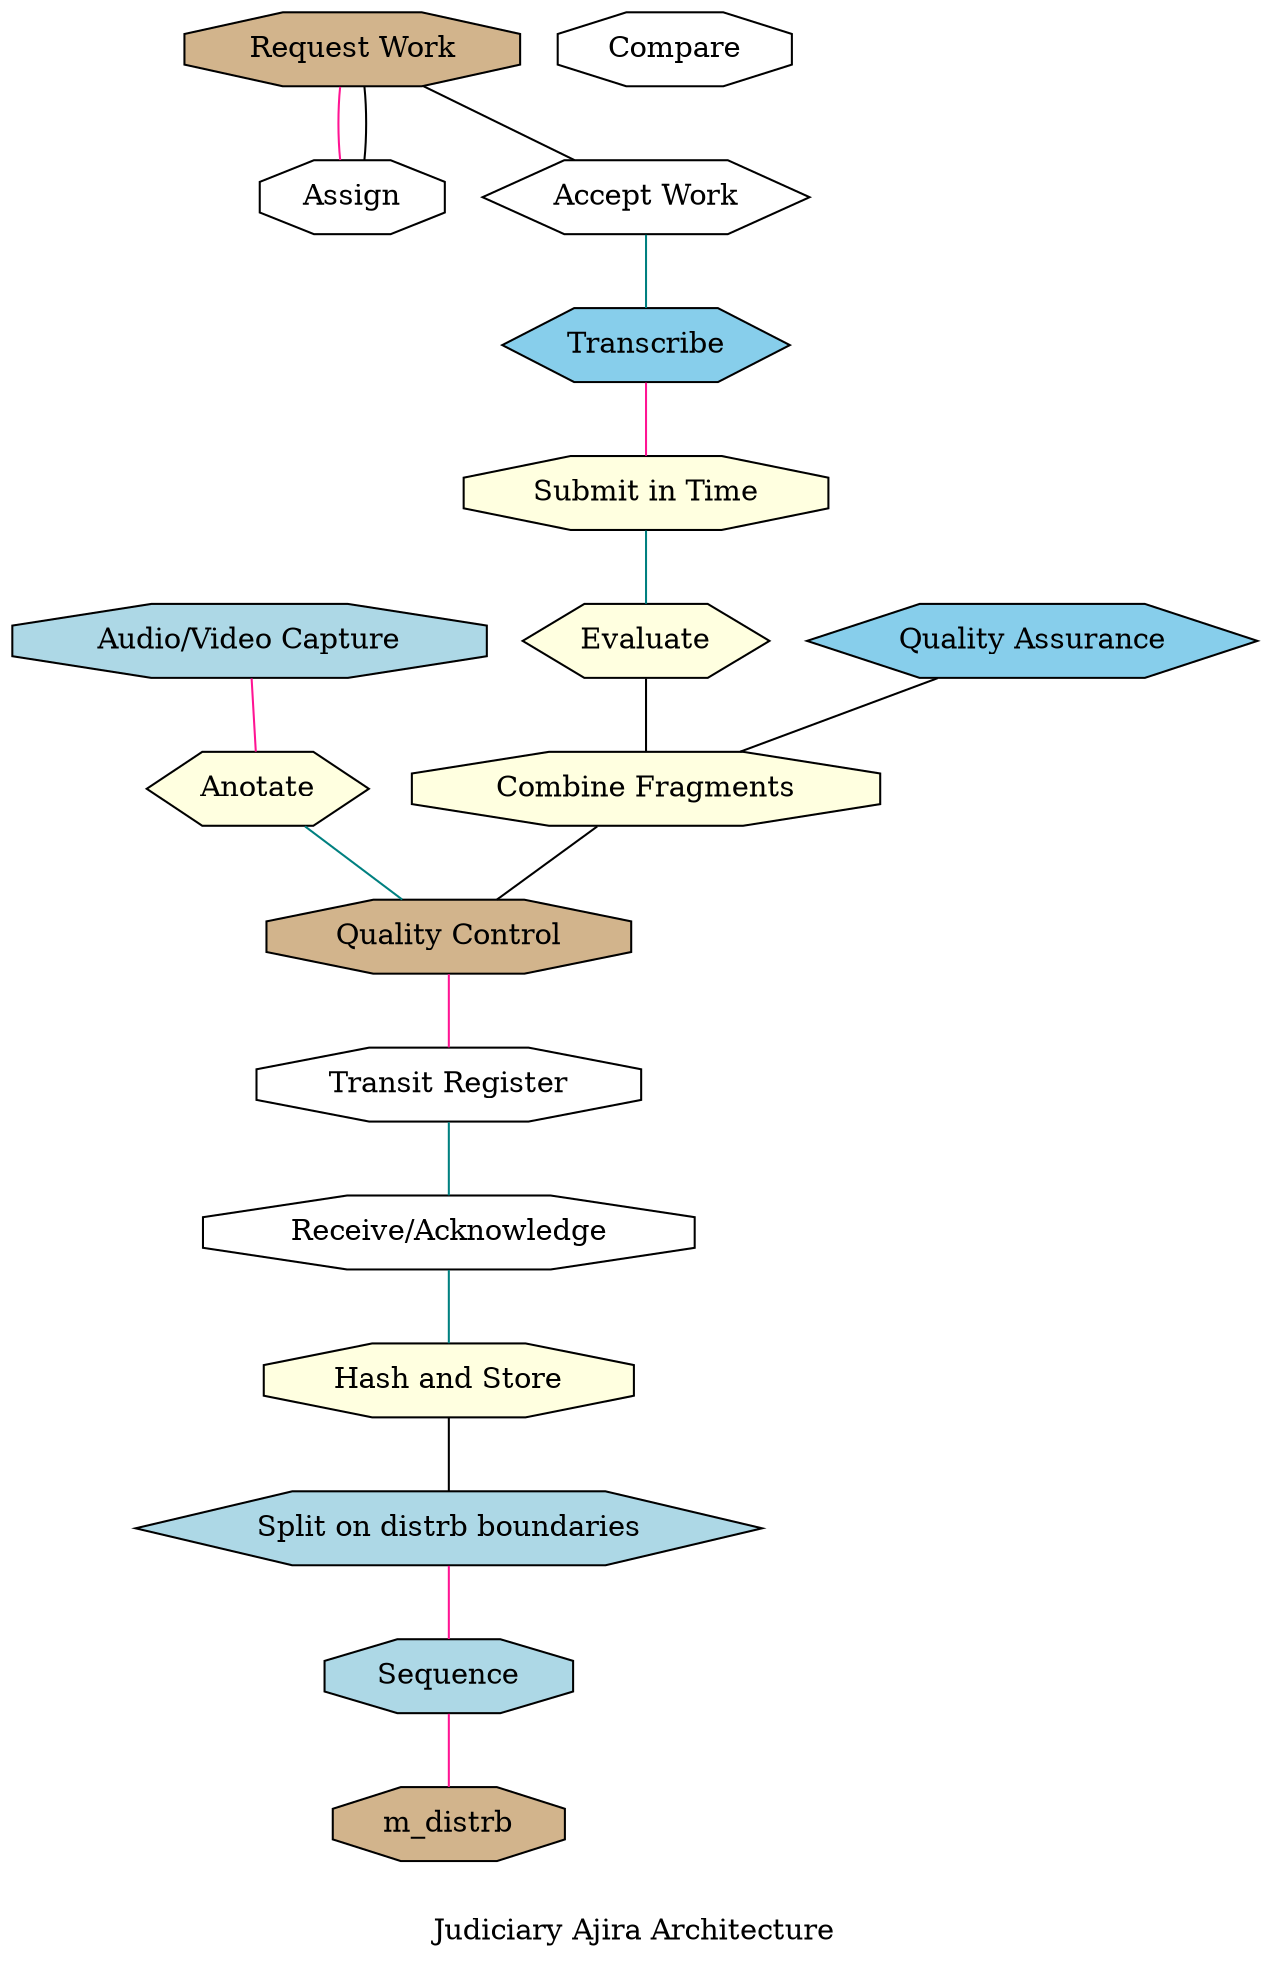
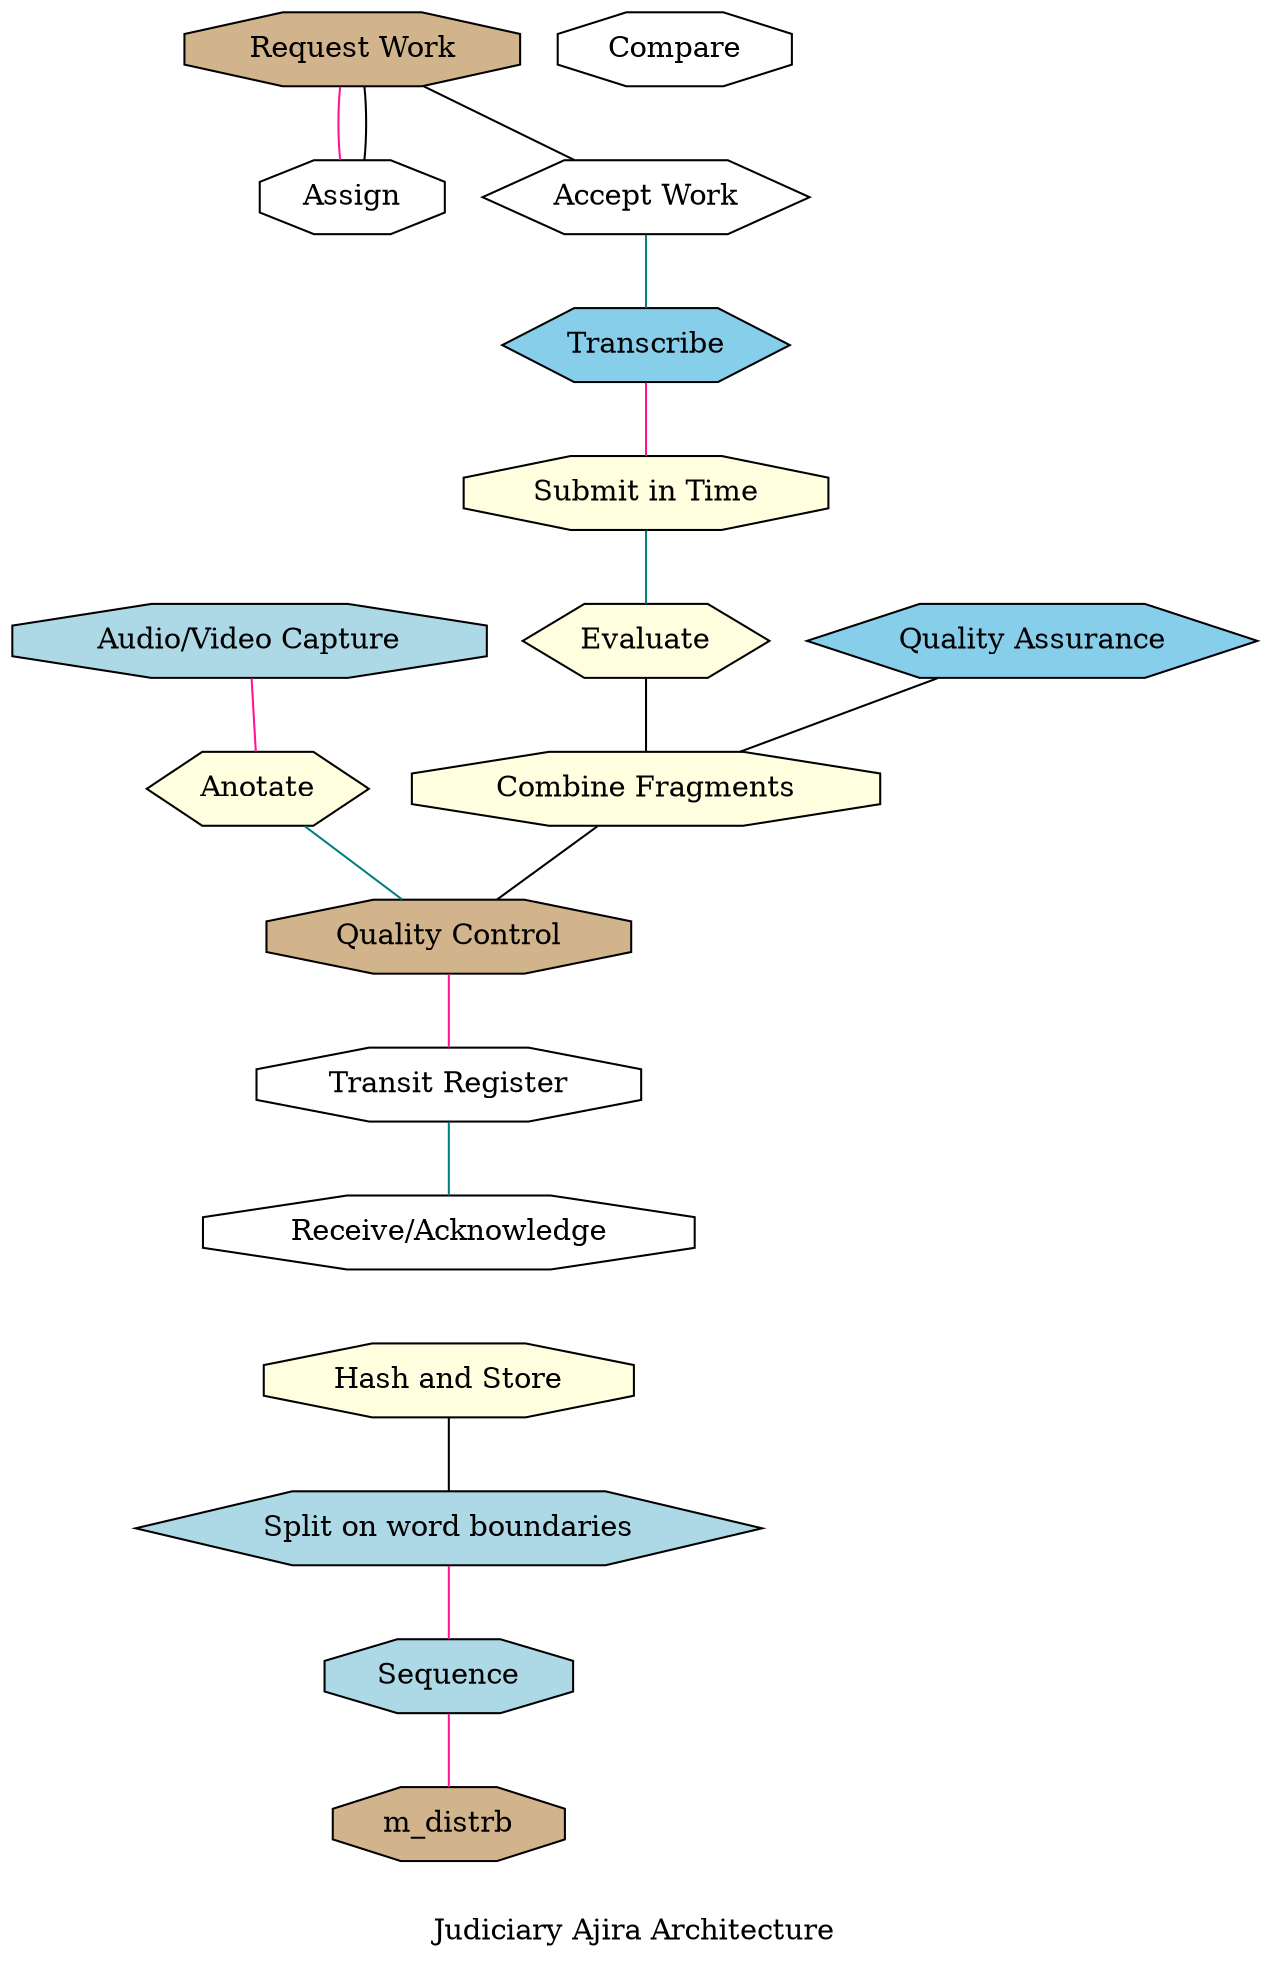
  graph {
    label="Judiciary Ajira Architecture"
    node [fillcolor=lightyellow shape=octagon style=filled]
    edge [color=deeppink]
    n1 [fillcolor=lightblue label="Audio/Video Capture"]
    n2 [label=Anotate shape=hexagon]
    n3 [fillcolor=tan label="Quality Control"]
    n4 [fillcolor=white label="Transit Register"]
    n5 [fillcolor=white label="Receive/Acknowledge"]
    n6 [label="Hash and Store"]
-   n7 [fillcolor=lightblue label="Split on distrb boundaries" shape=hexagon]
+   n7 [fillcolor=lightblue label="Split on word boundaries" shape=hexagon]
    n8 [fillcolor=lightblue label=Sequence]
    m_distrb [fillcolor=tan]
    n10 [fillcolor=white label=Assign]
    n11 [label="Combine Fragments"]
    n12 [fillcolor=white label=Compare]
    n13 [label=Evaluate shape=hexagon]
    n14 [fillcolor=skyblue label="Quality Assurance" shape=hexagon]
    n15 [fillcolor=tan label="Request Work"]
    n16 [fillcolor=white label="Accept Work" shape=hexagon]
    n17 [fillcolor=skyblue label=Transcribe shape=hexagon]
    n18 [label="Submit in Time"]
    subgraph sub_1 {
      label=Judiciary
      n1
      n2
      n3
      n4
      n5
    }
    subgraph sub_2 {
      label="Ajira Program"
      n3
      n5
      n6
      n7
      n8
      m_distrb
      n10
      n11
      n12
      n13
      n14
    }
    subgraph sub_3 {
      label=Workers
      n10
      n13
      n15
      n16
      n17
      n18
    }
    n1 -- n2
    n2 -- n3 [color=teal]
    n3 -- n4
    n4 -- n5 [color=teal]
-   n5 -- n6 [color=teal]
    n6 -- n7 [color=black]
    n7 -- n8
    n8 -- m_distrb
    n10 -- n15 [color=black]
    n11 -- n3 [color=black]
    n13 -- n11 [color=black]
    n14 -- n11 [color=black]
    n15 -- n10
    n15 -- n16 [color=black]
    n16 -- n17 [color=teal]
    n17 -- n18
    n18 -- n13 [color=teal]
  }
